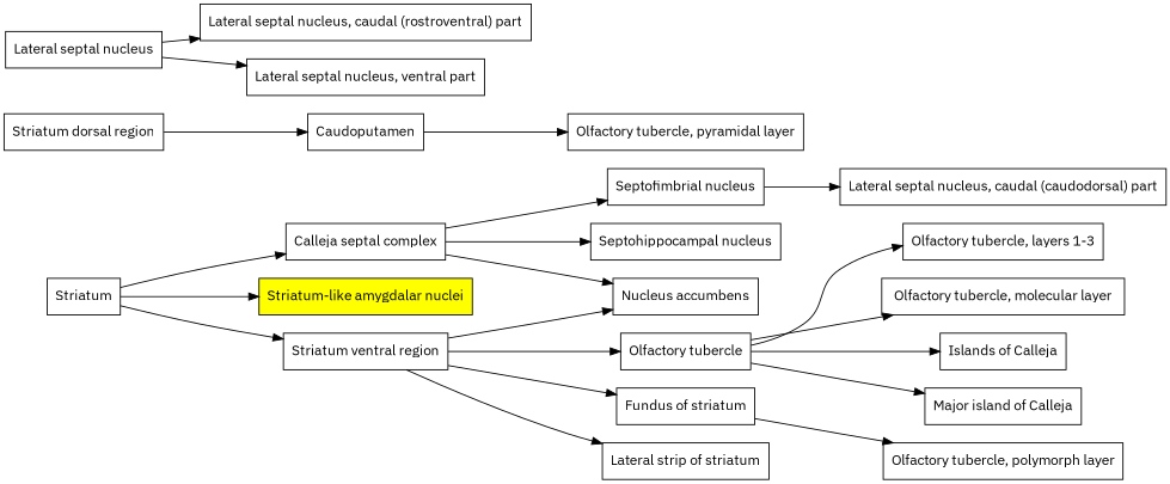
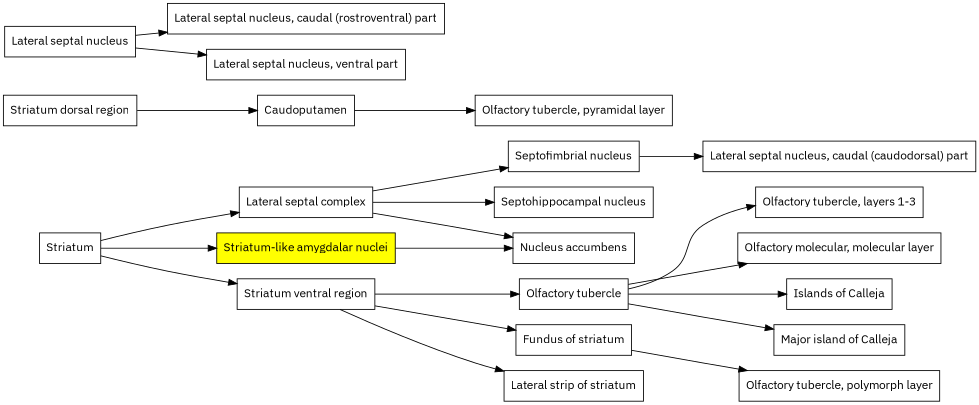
  digraph {
    fontname="IBM Plex Sans"
    rankdir=LR
    node [fontname="IBM Plex Sans" shape=box]
    edge [fontname="IBM Plex Sans"]
    Striatum
-   "Lateral septal complex" [label="Calleja septal complex"]
+   "Lateral septal complex"
    "Striatum-like amygdalar nuclei" [fillcolor=yellow style=filled]
    "Striatum ventral region"
    "Septofimbrial nucleus"
    "Septohippocampal nucleus"
    "Nucleus accumbens"
    "Striatum dorsal region"
    Caudoputamen
    "Olfactory tubercle"
    "Fundus of striatum"
    "Lateral strip of striatum"
    n13 [label="Lateral septal nucleus, caudal (rostroventral) part"]
    "Lateral septal nucleus"
    "Lateral septal nucleus, ventral part"
    "Lateral septal nucleus, caudal (caudodorsal) part"
    "Olfactory tubercle, pyramidal layer"
    "Olfactory tubercle, layers 1-3"
-   "Olfactory tubercle, molecular layer"
+   "Olfactory tubercle, molecular layer" [label="Olfactory molecular, molecular layer"]
    "Islands of Calleja"
    "Major island of Calleja"
    "Olfactory tubercle, polymorph layer"
    Striatum -> "Lateral septal complex"
    Striatum -> "Striatum-like amygdalar nuclei"
    Striatum -> "Striatum ventral region"
    "Lateral septal complex" -> "Septofimbrial nucleus"
    "Lateral septal complex" -> "Septohippocampal nucleus"
    "Lateral septal complex" -> "Nucleus accumbens"
-   "Striatum ventral region" -> "Nucleus accumbens"
+   "Striatum-like amygdalar nuclei" -> "Nucleus accumbens"
    "Striatum ventral region" -> "Olfactory tubercle"
    "Striatum ventral region" -> "Fundus of striatum"
    "Striatum ventral region" -> "Lateral strip of striatum"
    "Septofimbrial nucleus" -> "Lateral septal nucleus, caudal (caudodorsal) part"
    "Striatum dorsal region" -> Caudoputamen
    Caudoputamen -> "Olfactory tubercle, pyramidal layer"
    "Olfactory tubercle" -> "Olfactory tubercle, layers 1-3"
    "Olfactory tubercle" -> "Olfactory tubercle, molecular layer"
    "Olfactory tubercle" -> "Islands of Calleja"
    "Olfactory tubercle" -> "Major island of Calleja"
    "Fundus of striatum" -> "Olfactory tubercle, polymorph layer"
    "Lateral septal nucleus" -> n13
    "Lateral septal nucleus" -> "Lateral septal nucleus, ventral part"
  }
